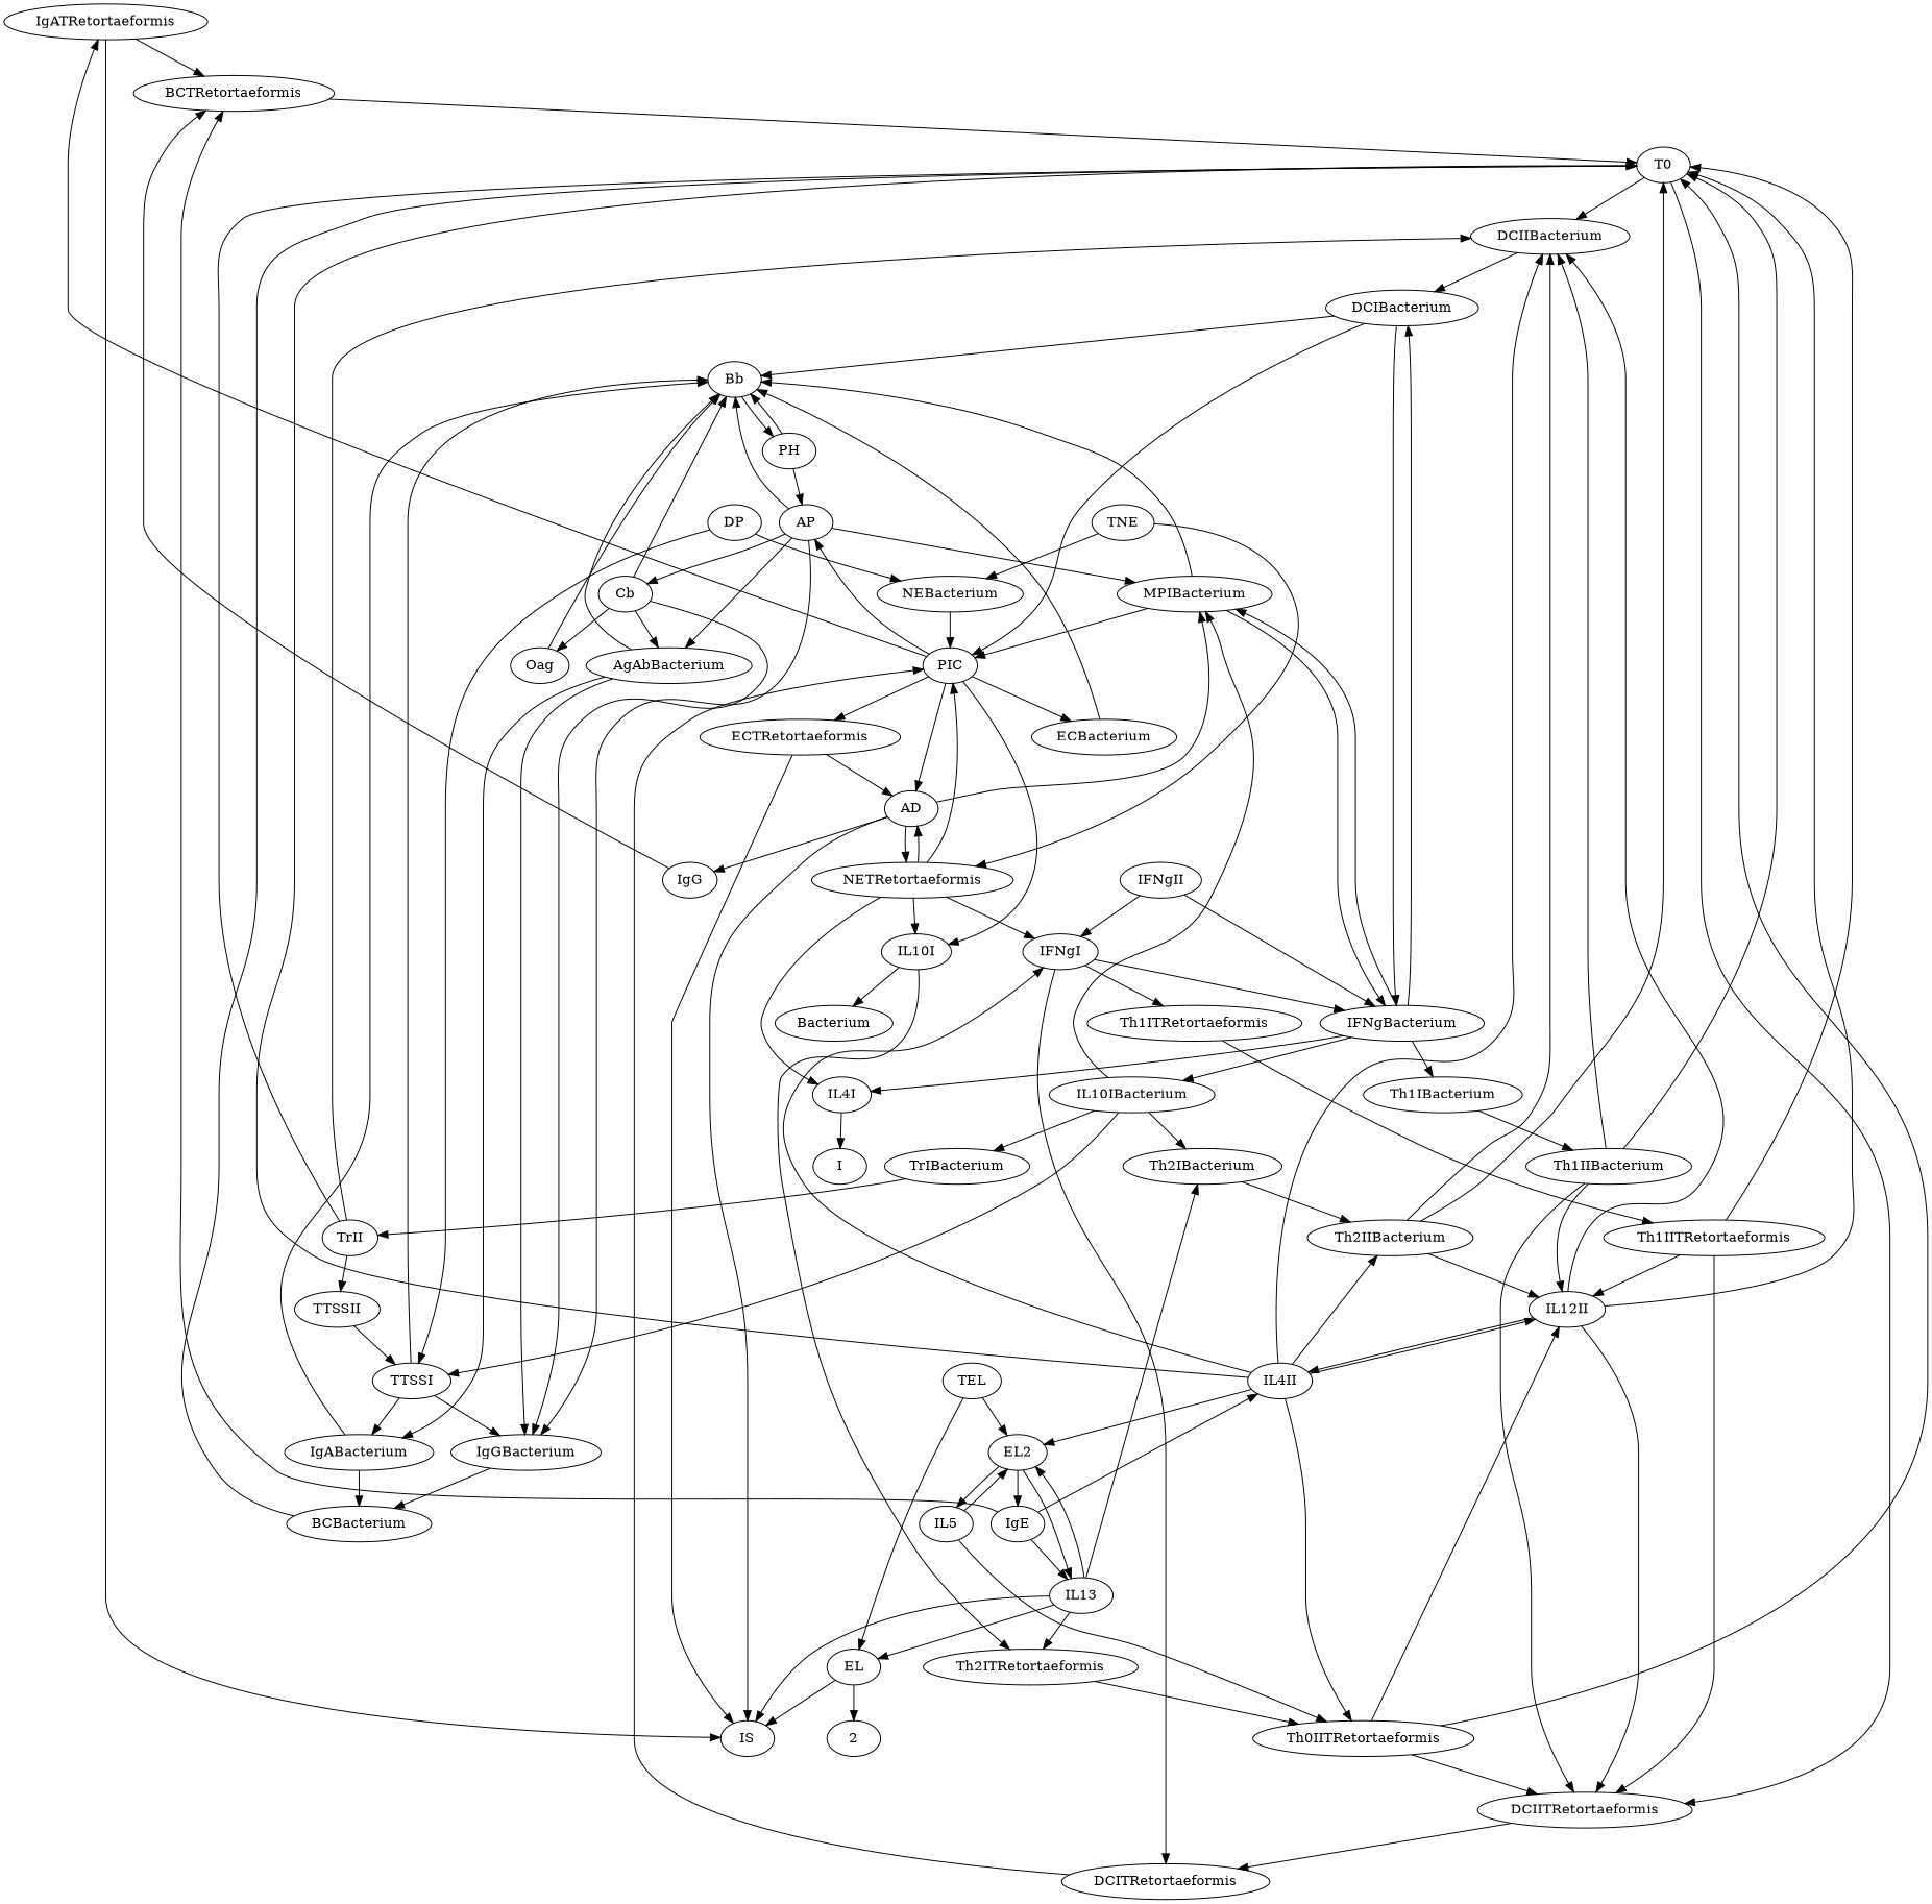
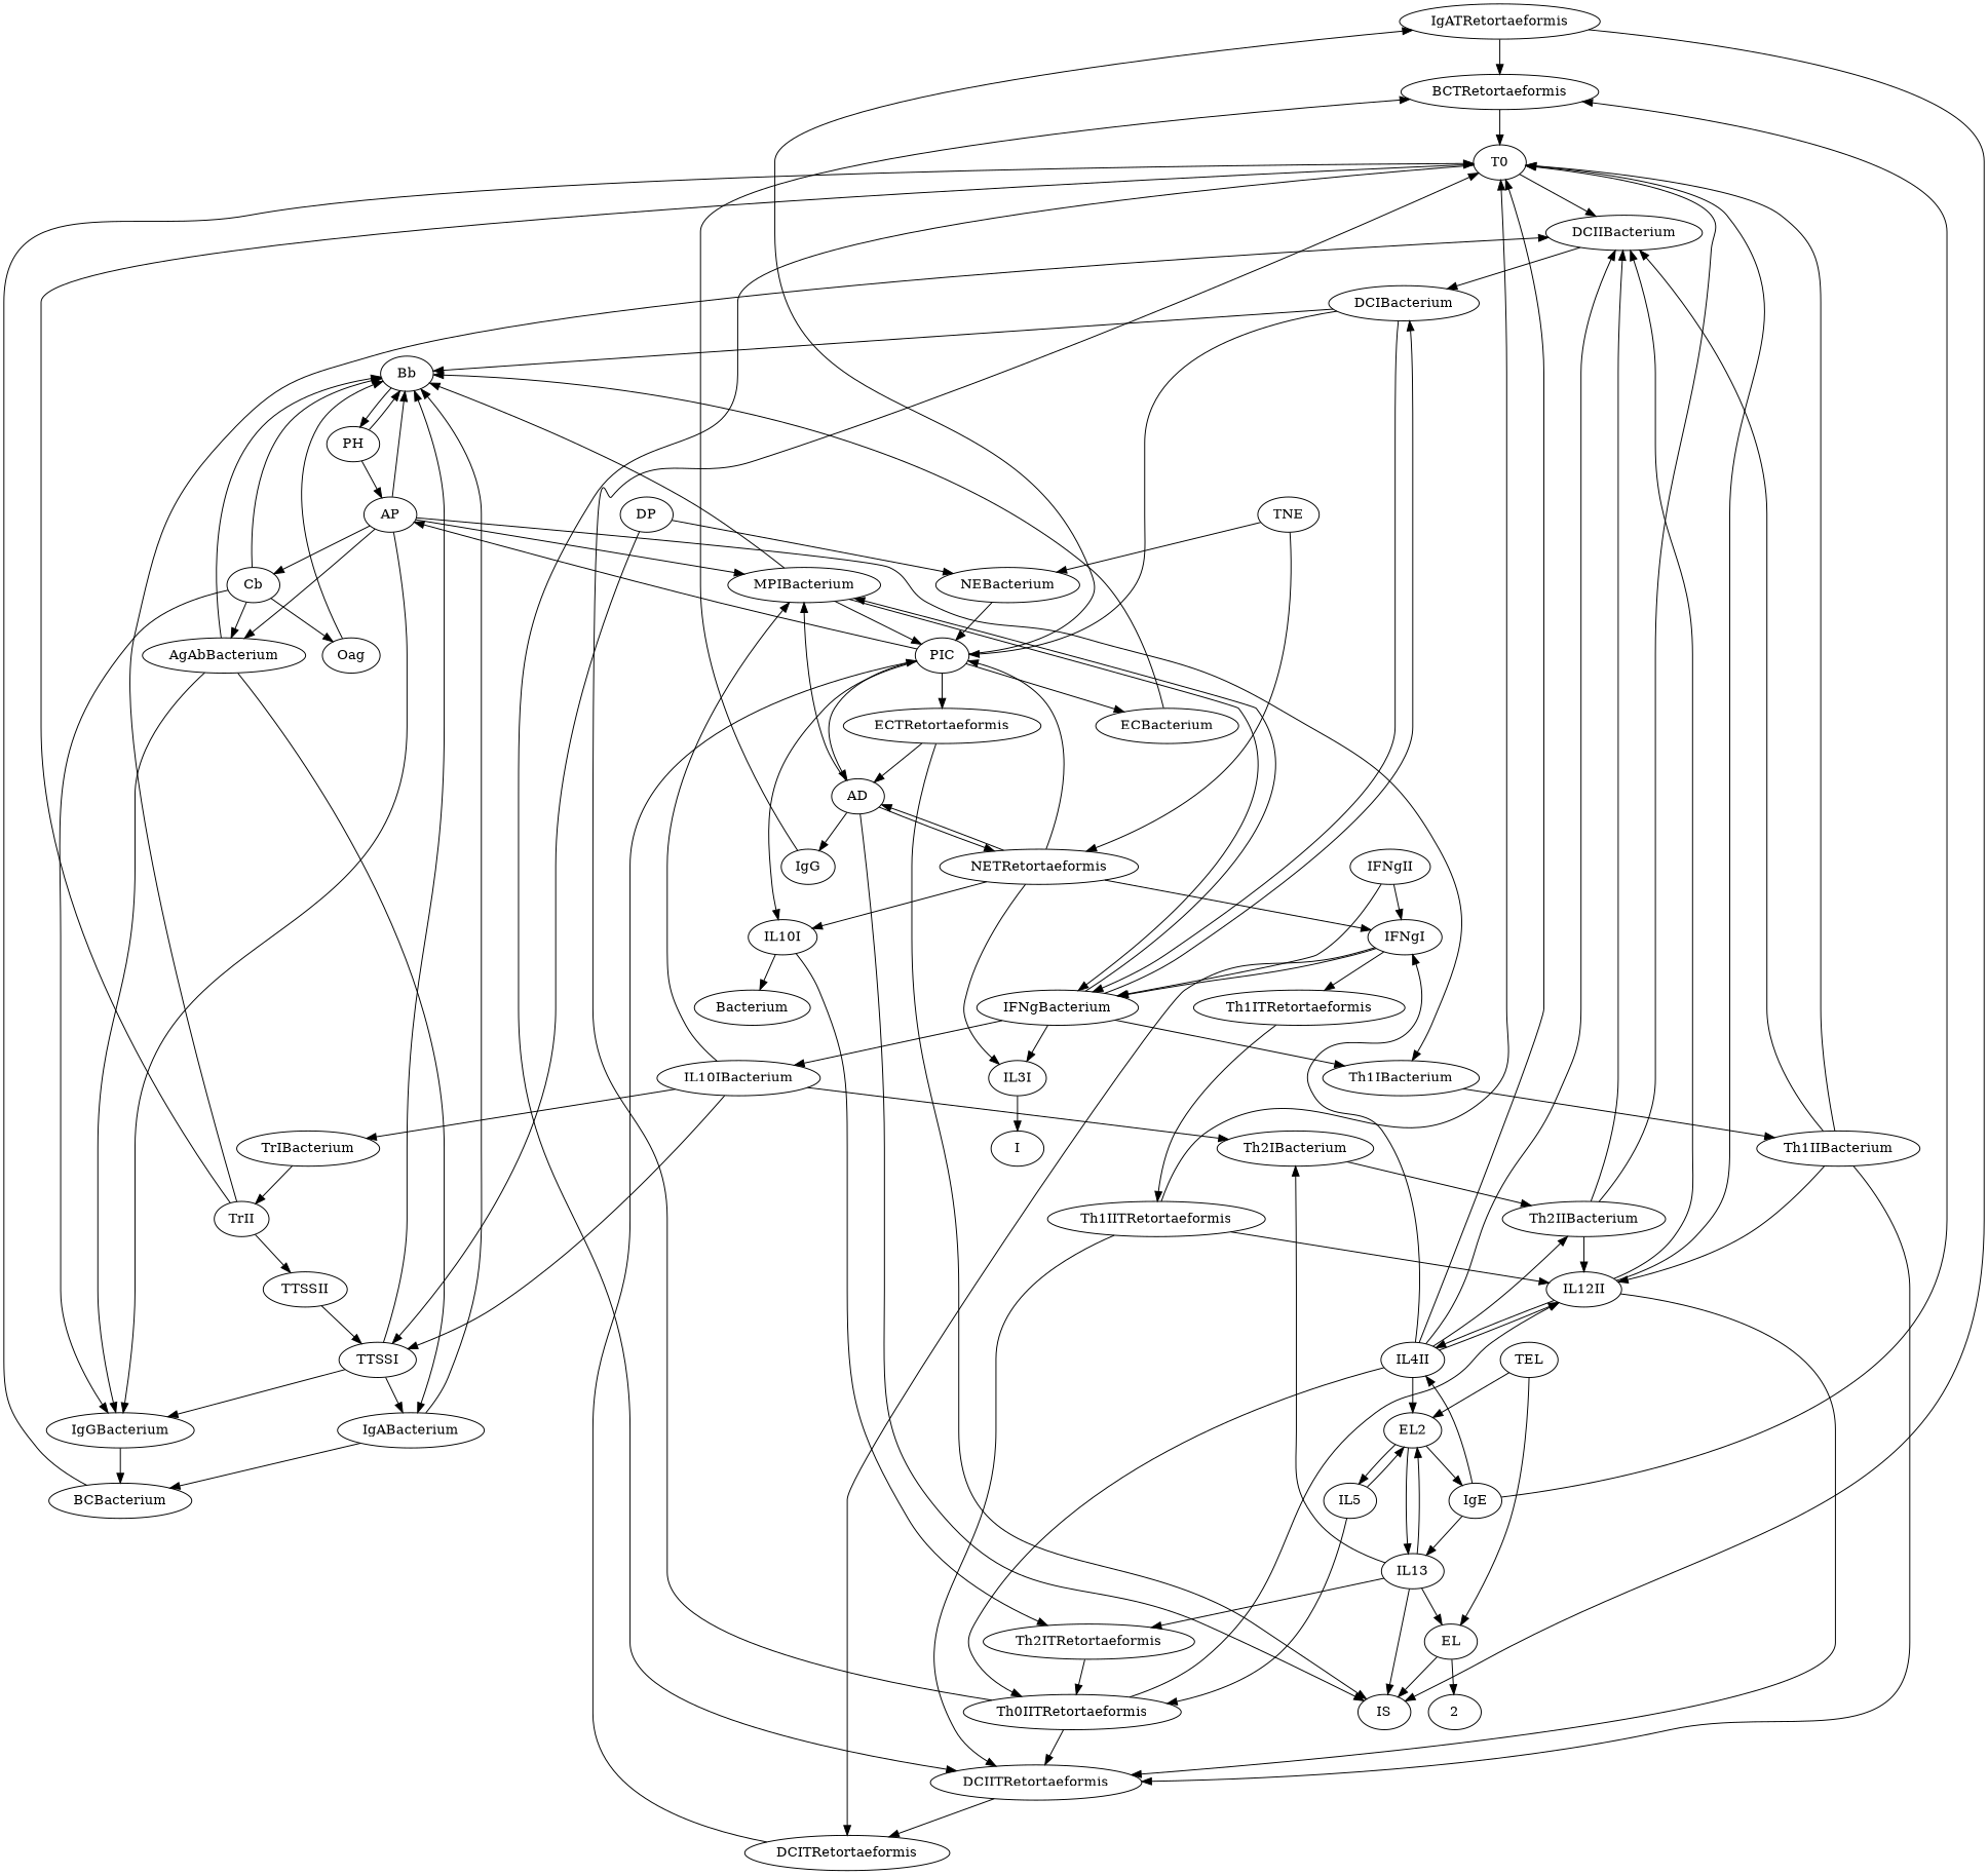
  digraph {
    IgATRetortaeformis [height=0.5 width=2.8525]
    IS [height=0.5 width=0.75]
    BCTRetortaeformis [height=0.5 width=2.7984]
    T0 [height=0.5 width=0.75]
    DCIIBacterium [height=0.5 width=2.2206]
    DCIITRetortaeformis [height=0.5 width=2.997]
    DCIBacterium [height=0.5 width=2.1304]
    DCITRetortaeformis [height=0.5 width=2.9067]
    Bb [height=0.5 width=0.75]
    PH [height=0.5 width=0.75]
    AP [height=0.5 width=0.75]
    MPIBacterium [height=0.5 width=2.1665]
    Th1IBacterium [height=0.5 width=2.2206]
    IgGBacterium [height=0.5 width=2.0943]
    AgAbBacterium [height=0.5 width=2.3109]
    Cb [height=0.5 width=0.75]
    IFNgBacterium [height=0.5 width=2.2929]
    PIC [height=0.5 width=0.75827]
    Th1IIBacterium [height=0.5 width=2.3109]
    BCBacterium [height=0.5 width=2.022]
    IgABacterium [height=0.5 width=2.0762]
    Oag [height=0.5 width=0.81243]
    IL10IBacterium [height=0.5 width=2.3109]
-   IL4I [height=0.5 width=0.81243]
+   IL4I [height=0.5 width=0.81243 label=IL3I]
    IL10I [height=0.5 width=0.97491]
    ECBacterium [height=0.5 width=2.022]
    ECTRetortaeformis [height=0.5 width=2.7984]
    AD [height=0.5 width=0.75]
    TrIBacterium [height=0.5 width=2.022]
    Th2IBacterium [height=0.5 width=2.2206]
    TTSSI [height=0.5 width=1.1013]
    I [height=0.5 width=0.75]
    Bacterium [height=0.5 width=1.6429]
    Th2ITRetortaeformis [height=0.5 width=2.997]
    NETRetortaeformis [height=0.5 width=2.8164]
    IgG [height=0.5 width=0.75827]
    TrII [height=0.5 width=0.77632]
    Th2IIBacterium [height=0.5 width=2.3109]
    IL12II [height=0.5 width=1.0652]
    n40 [height=0.5 label=Th0IITRetortaeformis width=3.0872]
    IFNgI [height=0.5 width=1.0471]
    TTSSII [height=0.5 width=1.1916]
    IL4II [height=0.5 width=0.9027]
    IFNgII [height=0.5 width=1.1374]
    Th1ITRetortaeformis [height=0.5 width=2.997]
    Th1IITRetortaeformis [height=0.5 width=3.0872]
    EL2 [height=0.5 width=0.81243]
    IgE [height=0.5 width=0.75]
    IL13 [height=0.5 width=0.88464]
    IL5 [height=0.5 width=0.75]
    NEBacterium [height=0.5 width=2.0401]
    DP [height=0.5 width=0.75]
    EL [height=0.5 width=0.75]
    2 [height=0.5 width=0.75]
    TNE [height=0.5 width=0.86659]
    TEL [height=0.5 width=0.81243]
    IgATRetortaeformis -> IS
    IgATRetortaeformis -> BCTRetortaeformis
    BCTRetortaeformis -> T0
    T0 -> DCIIBacterium
    T0 -> DCIITRetortaeformis
    DCIIBacterium -> DCIBacterium
    DCIITRetortaeformis -> DCITRetortaeformis
    DCIBacterium -> Bb
    DCIBacterium -> IFNgBacterium
    DCIBacterium -> PIC
    DCITRetortaeformis -> PIC
    Bb -> PH
    PH -> Bb
    PH -> AP
    AP -> Bb
    AP -> MPIBacterium
+   AP -> Th1IBacterium
    AP -> IgGBacterium
    AP -> AgAbBacterium
    AP -> Cb
    MPIBacterium -> Bb
    MPIBacterium -> IFNgBacterium
    MPIBacterium -> PIC
    Th1IBacterium -> Th1IIBacterium
    IgGBacterium -> BCBacterium
    AgAbBacterium -> Bb
    AgAbBacterium -> IgGBacterium
    AgAbBacterium -> IgABacterium
    Cb -> Bb
    Cb -> IgGBacterium
    Cb -> AgAbBacterium
    Cb -> Oag
    IFNgBacterium -> DCIBacterium
    IFNgBacterium -> MPIBacterium
    IFNgBacterium -> Th1IBacterium
    IFNgBacterium -> IL10IBacterium
    IFNgBacterium -> IL4I
    PIC -> IgATRetortaeformis
    PIC -> AP
    PIC -> IL10I
    PIC -> ECBacterium
    PIC -> ECTRetortaeformis
    PIC -> AD
    Th1IIBacterium -> T0
    Th1IIBacterium -> DCIIBacterium
    Th1IIBacterium -> DCIITRetortaeformis
    Th1IIBacterium -> IL12II
    BCBacterium -> T0
    IgABacterium -> Bb
    IgABacterium -> BCBacterium
    Oag -> Bb
    IL10IBacterium -> MPIBacterium
    IL10IBacterium -> TrIBacterium
    IL10IBacterium -> Th2IBacterium
    IL10IBacterium -> TTSSI
    IL4I -> I
    IL10I -> Bacterium
    IL10I -> Th2ITRetortaeformis
    ECBacterium -> Bb
    ECTRetortaeformis -> IS
    ECTRetortaeformis -> AD
    AD -> IS
    AD -> MPIBacterium
    AD -> NETRetortaeformis
    AD -> IgG
    TrIBacterium -> TrII
    Th2IBacterium -> Th2IIBacterium
    TTSSI -> Bb
    TTSSI -> IgGBacterium
    TTSSI -> IgABacterium
    Th2ITRetortaeformis -> n40
    NETRetortaeformis -> PIC
    NETRetortaeformis -> IL4I
    NETRetortaeformis -> IL10I
    NETRetortaeformis -> AD
    NETRetortaeformis -> IFNgI
    IgG -> BCTRetortaeformis
    TrII -> T0
    TrII -> DCIIBacterium
    TrII -> TTSSII
    Th2IIBacterium -> T0
    Th2IIBacterium -> DCIIBacterium
    Th2IIBacterium -> IL12II
    IL12II -> T0
    IL12II -> DCIIBacterium
    IL12II -> DCIITRetortaeformis
    IL12II -> IL4II
    n40 -> T0
    n40 -> DCIITRetortaeformis
    n40 -> IL12II
    IFNgI -> DCITRetortaeformis
    IFNgI -> IFNgBacterium
    IFNgI -> Th1ITRetortaeformis
    TTSSII -> TTSSI
    IL4II -> T0
    IL4II -> DCIIBacterium
    IL4II -> Th2IIBacterium
    IL4II -> IL12II
    IL4II -> n40
    IL4II -> IFNgI
    IL4II -> EL2
    IFNgII -> IFNgBacterium
    IFNgII -> IFNgI
    Th1ITRetortaeformis -> Th1IITRetortaeformis
    Th1IITRetortaeformis -> T0
    Th1IITRetortaeformis -> DCIITRetortaeformis
    Th1IITRetortaeformis -> IL12II
    EL2 -> IgE
    EL2 -> IL13
    EL2 -> IL5
    IgE -> BCTRetortaeformis
    IgE -> IL4II
    IgE -> IL13
    IL13 -> IS
    IL13 -> Th2IBacterium
    IL13 -> Th2ITRetortaeformis
    IL13 -> EL2
    IL13 -> EL
    IL5 -> n40
    IL5 -> EL2
    NEBacterium -> PIC
    DP -> TTSSI
    DP -> NEBacterium
    EL -> IS
    EL -> 2
    TNE -> NETRetortaeformis
    TNE -> NEBacterium
    TEL -> EL2
    TEL -> EL
  }
